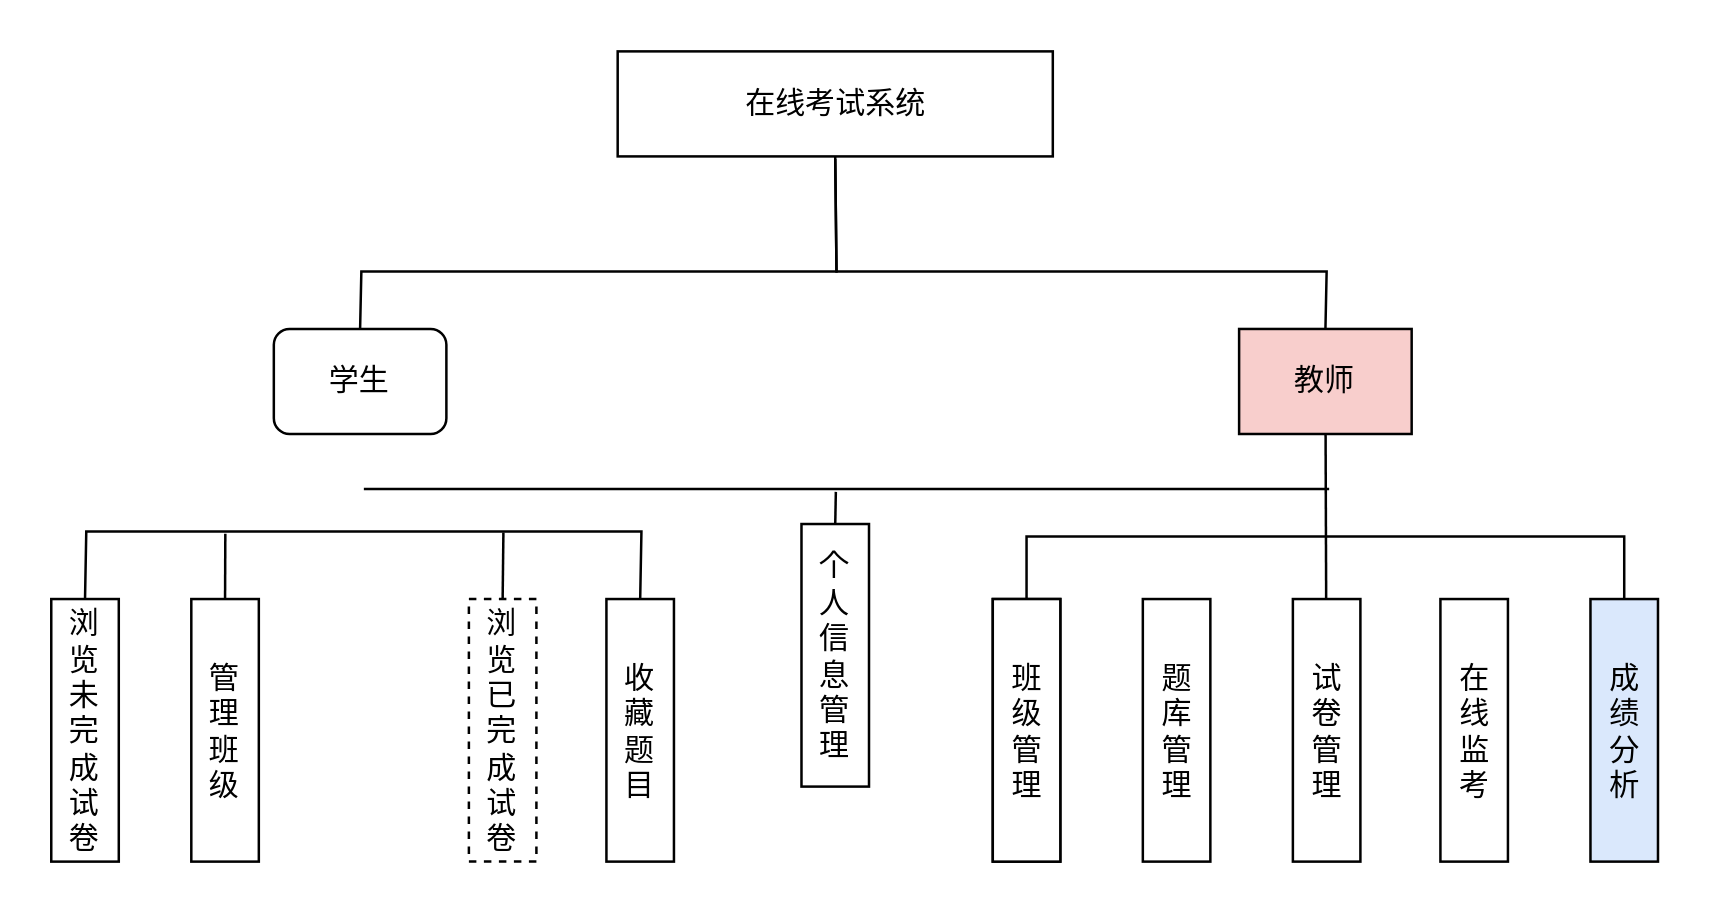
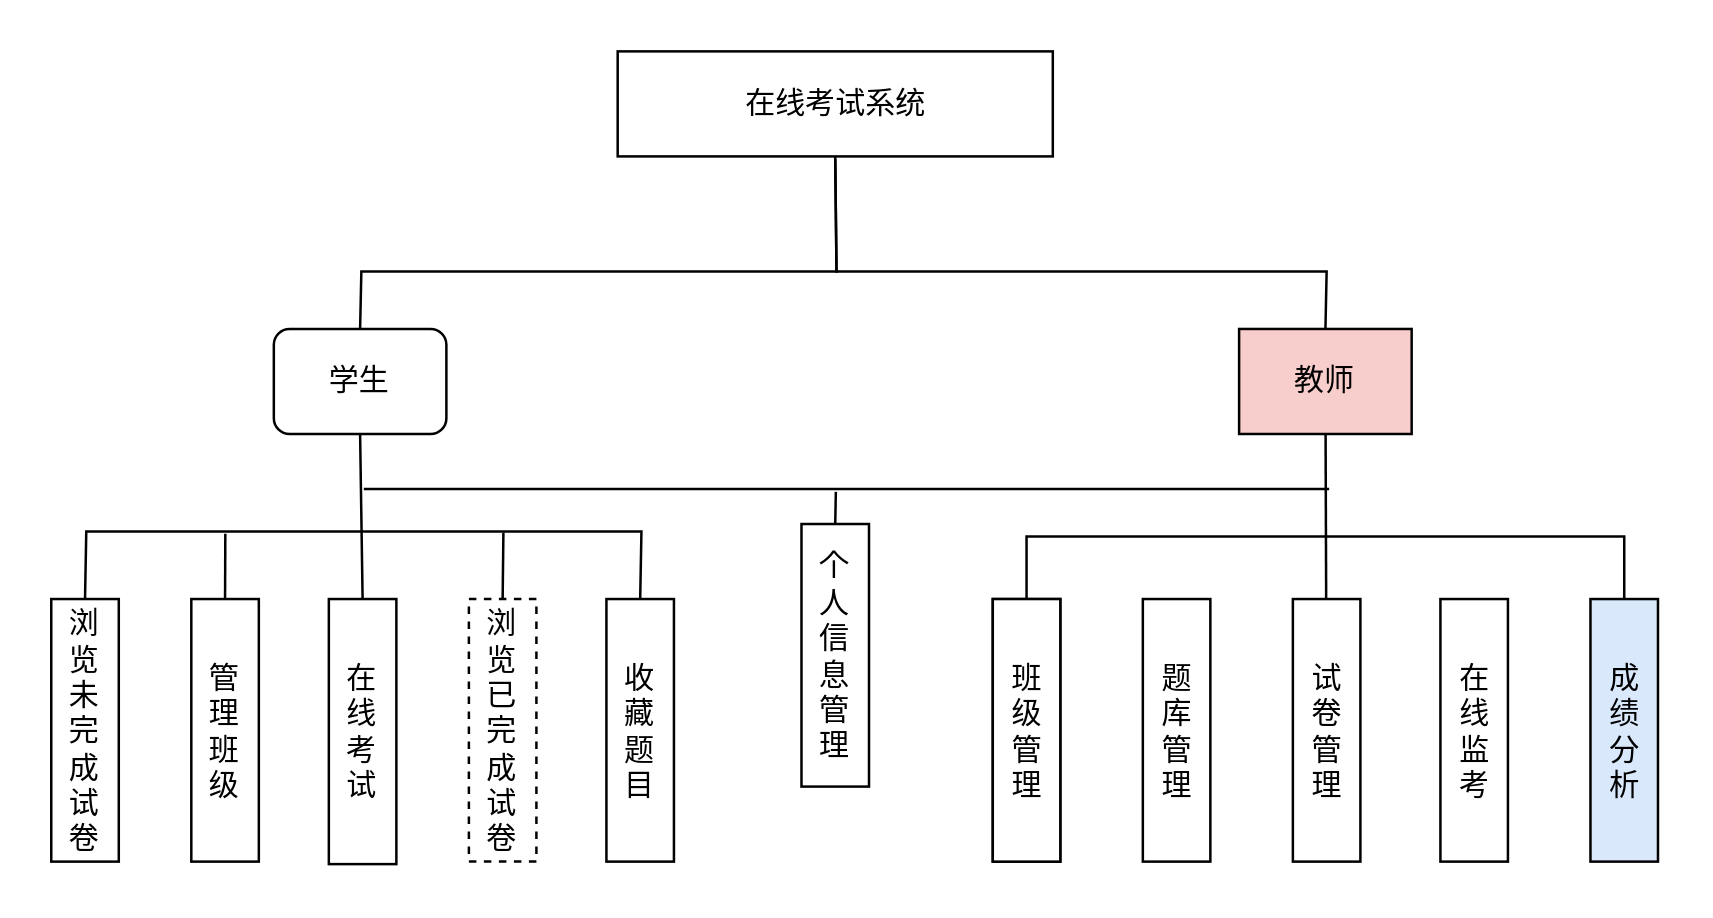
  <mxCell id="0" />
  <mxCell id="1" parent="0" />
  <mxCell id="2" style="edgeStyle=none;rounded=0;html=1;exitX=0.5;exitY=1;exitDx=0;exitDy=0;entryX=0.5;entryY=0;entryDx=0;entryDy=0;strokeColor=#000000;endArrow=none;endFill=0;" edge="1" parent="1"><mxGeometry relative="1" as="geometry"><mxPoint x="333.5" y="63" as="sourcePoint" /><mxPoint x="529.5" y="132" as="targetPoint" /><Array as="points"><mxPoint x="334" y="108" /><mxPoint x="530" y="108" /></Array></mxGeometry></mxCell>
  <mxCell id="3" value="在线考试系统" style="rounded=0;whiteSpace=wrap;html=1;fillColor=#FFFFFF;strokeColor=#000000;fontColor=#000000;" parent="1" vertex="1"><mxGeometry x="246.5" y="20" width="174" height="42" as="geometry" /></mxCell>
+ <mxCell id="4" style="edgeStyle=none;html=1;exitX=0.5;exitY=1;exitDx=0;exitDy=0;entryX=0.5;entryY=0;entryDx=0;entryDy=0;rounded=0;strokeColor=#000000;endArrow=none;endFill=0;" edge="1" parent="1" source="6" target="8"><mxGeometry relative="1" as="geometry" /></mxCell>
  <mxCell id="5" style="edgeStyle=none;rounded=0;html=1;exitX=0.5;exitY=0;exitDx=0;exitDy=0;entryX=0.5;entryY=1;entryDx=0;entryDy=0;strokeColor=#000000;endArrow=none;endFill=0;" edge="1" parent="1" source="6" target="3"><mxGeometry relative="1" as="geometry"><Array as="points"><mxPoint x="144" y="108" /><mxPoint x="334" y="108" /></Array></mxGeometry></mxCell>
  <mxCell id="6" value="学生" style="whiteSpace=wrap;html=1;fillColor=#FFFFFF;strokeColor=#000000;fontColor=#000000;rounded=1;" vertex="1" parent="1"><mxGeometry x="109" y="131" width="69" height="42" as="geometry" /></mxCell>
  <mxCell id="7" value="教师" style="rounded=0;whiteSpace=wrap;html=1;fillColor=#f8cecc;strokeColor=#000000;fontColor=#000000;" vertex="1" parent="1"><mxGeometry x="495" y="131" width="69" height="42" as="geometry" /></mxCell>
+ <mxCell id="8" value="在&lt;br&gt;线&lt;br&gt;考&lt;br&gt;试" style="rounded=0;whiteSpace=wrap;html=1;fillColor=#FFFFFF;strokeColor=#000000;fontColor=#000000;" vertex="1" parent="1"><mxGeometry x="131" y="239" width="27" height="106" as="geometry" /></mxCell>
  <mxCell id="9" style="edgeStyle=none;rounded=0;html=1;exitX=0.5;exitY=0;exitDx=0;exitDy=0;entryX=0.5;entryY=0;entryDx=0;entryDy=0;strokeColor=#000000;endArrow=none;endFill=0;" edge="1" parent="1" source="10" target="13"><mxGeometry relative="1" as="geometry"><Array as="points"><mxPoint x="34" y="212" /><mxPoint x="256" y="212" /></Array></mxGeometry></mxCell>
  <mxCell id="10" value="浏&lt;br&gt;览&lt;br&gt;未&lt;br&gt;完&lt;br&gt;成&lt;br&gt;试&lt;br&gt;卷" style="rounded=0;whiteSpace=wrap;html=1;fillColor=#FFFFFF;strokeColor=#000000;fontColor=#000000;" vertex="1" parent="1"><mxGeometry x="20" y="239" width="27" height="105" as="geometry" /></mxCell>
  <mxCell id="11" style="edgeStyle=none;rounded=0;html=1;exitX=0.5;exitY=0;exitDx=0;exitDy=0;strokeColor=#000000;endArrow=none;endFill=0;" edge="1" parent="1" source="12"><mxGeometry relative="1" as="geometry"><mxPoint x="200.8" y="212.431" as="targetPoint" /></mxGeometry></mxCell>
  <mxCell id="12" value="浏&lt;br&gt;览&lt;br&gt;已&lt;br&gt;完&lt;br&gt;成&lt;br&gt;试&lt;br&gt;卷" style="rounded=0;whiteSpace=wrap;html=1;fillColor=#FFFFFF;strokeColor=#000000;fontColor=#000000;dashed=1;" vertex="1" parent="1"><mxGeometry x="187" y="239" width="27" height="105" as="geometry" /></mxCell>
  <mxCell id="13" value="收&lt;br&gt;藏&lt;br&gt;题&lt;br&gt;目" style="rounded=0;whiteSpace=wrap;html=1;fillColor=#FFFFFF;strokeColor=#000000;fontColor=#000000;" vertex="1" parent="1"><mxGeometry x="242" y="239" width="27" height="105" as="geometry" /></mxCell>
  <mxCell id="14" style="edgeStyle=none;rounded=0;html=1;exitX=0.5;exitY=0;exitDx=0;exitDy=0;strokeColor=#000000;endArrow=none;endFill=0;" edge="1" parent="1" source="15"><mxGeometry relative="1" as="geometry"><mxPoint x="89.6" y="212.875" as="targetPoint" /></mxGeometry></mxCell>
  <mxCell id="15" value="管&lt;br&gt;理&lt;br&gt;班&lt;br&gt;级" style="rounded=0;whiteSpace=wrap;html=1;fillColor=#FFFFFF;strokeColor=#000000;fontColor=#000000;" vertex="1" parent="1"><mxGeometry x="76" y="239" width="27" height="105" as="geometry" /></mxCell>
  <mxCell id="16" style="edgeStyle=none;rounded=0;html=1;exitX=0.5;exitY=0;exitDx=0;exitDy=0;strokeColor=#000000;endArrow=none;endFill=0;" edge="1" parent="1" source="17"><mxGeometry relative="1" as="geometry"><mxPoint x="333.742" y="196.154" as="targetPoint" /></mxGeometry></mxCell>
  <mxCell id="17" value="个&lt;br&gt;人&lt;br&gt;信&lt;br&gt;息&lt;br&gt;管&lt;br&gt;理" style="rounded=0;whiteSpace=wrap;html=1;fillColor=#FFFFFF;strokeColor=#000000;fontColor=#000000;" vertex="1" parent="1"><mxGeometry x="320" y="209" width="27" height="105" as="geometry" /></mxCell>
  <mxCell id="18" value="班&lt;br&gt;级&lt;br&gt;管&lt;br&gt;理" style="rounded=0;whiteSpace=wrap;html=1;fillColor=#FFFFFF;strokeColor=#000000;fontColor=#000000;" vertex="1" parent="1"><mxGeometry x="396.5" y="239" width="27" height="105" as="geometry" /></mxCell>
  <mxCell id="19" value="题&lt;br&gt;库&lt;br&gt;管&lt;br&gt;理" style="rounded=0;whiteSpace=wrap;html=1;fillColor=#FFFFFF;strokeColor=#000000;fontColor=#000000;" vertex="1" parent="1"><mxGeometry x="456.5" y="239" width="27" height="105" as="geometry" /></mxCell>
  <mxCell id="20" value="" style="edgeStyle=none;rounded=0;html=1;strokeColor=#000000;endArrow=none;endFill=0;" edge="1" parent="1" source="21" target="7"><mxGeometry relative="1" as="geometry" /></mxCell>
  <mxCell id="21" value="试&lt;br&gt;卷&lt;br&gt;管&lt;br&gt;理" style="rounded=0;whiteSpace=wrap;html=1;fillColor=#FFFFFF;strokeColor=#000000;fontColor=#000000;" vertex="1" parent="1"><mxGeometry x="516.5" y="239" width="27" height="105" as="geometry" /></mxCell>
  <mxCell id="22" value="在&lt;br&gt;线&lt;br&gt;监&lt;br&gt;考" style="rounded=0;whiteSpace=wrap;html=1;fillColor=#FFFFFF;strokeColor=#000000;fontColor=#000000;" vertex="1" parent="1"><mxGeometry x="575.5" y="239" width="27" height="105" as="geometry" /></mxCell>
  <mxCell id="23" value="成&lt;br&gt;绩&lt;br&gt;分&lt;br&gt;析" style="rounded=0;whiteSpace=wrap;html=1;fillColor=#dae8fc;strokeColor=#000000;fontColor=#000000;" vertex="1" parent="1"><mxGeometry x="635.5" y="239" width="27" height="105" as="geometry" /></mxCell>
  <mxCell id="24" style="edgeStyle=none;rounded=0;html=1;exitX=0.5;exitY=0;exitDx=0;exitDy=0;entryX=0.5;entryY=0;entryDx=0;entryDy=0;strokeColor=#000000;endArrow=none;endFill=0;" edge="1" parent="1" source="25" target="23"><mxGeometry relative="1" as="geometry"><Array as="points"><mxPoint x="410" y="214" /><mxPoint x="649" y="214" /></Array></mxGeometry></mxCell>
  <mxCell id="25" value="班&lt;br&gt;级&lt;br&gt;管&lt;br&gt;理" style="rounded=0;whiteSpace=wrap;html=1;fillColor=#FFFFFF;strokeColor=#000000;fontColor=#000000;" vertex="1" parent="1"><mxGeometry x="396.5" y="239" width="27" height="105" as="geometry" /></mxCell>
  <mxCell id="26" value="" style="edgeStyle=none;orthogonalLoop=1;jettySize=auto;html=1;rounded=0;strokeColor=#000000;endArrow=none;endFill=0;" edge="1" parent="1"><mxGeometry width="100" relative="1" as="geometry"><mxPoint x="145" y="195" as="sourcePoint" /><mxPoint x="531" y="195" as="targetPoint" /><Array as="points" /></mxGeometry></mxCell>
